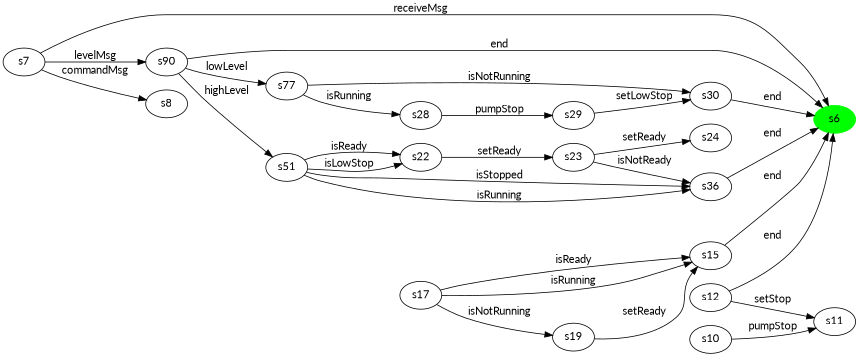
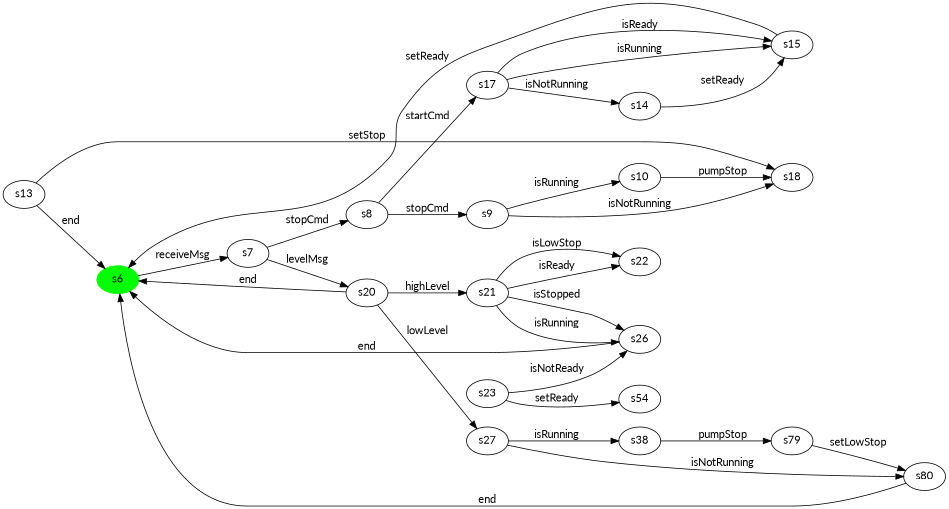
  digraph {
    fontname=Lato
    rankdir=LR
    node [fontname=Lato]
    edge [fontname=Lato]
    n1 [color=green label=s6 style=filled]
    n2 [label=s7]
-   n3 [label=s90]
+   n3 [label=s20]
    n4 [label=s8]
-   n5 [label=s77]
-   n6 [label=s51]
+   n5 [label=s27]
+   n6 [label=s21]
+   n7 [label=s9]
    n8 [label=s17]
-   n9 [label=s30]
-   n10 [label=s28]
+   n9 [label=s80]
+   n10 [label=s38]
    n11 [label=s22]
-   n12 [label=s36]
+   n12 [label=s26]
    n13 [label=s10]
-   n14 [label=s11]
+   n14 [label=s18]
    n15 [label=s15]
-   n16 [label=s19]
-   n17 [label=s12]
-   n18 [label=s29]
+   n16 [label=s14]
+   n17 [label=s13]
+   n18 [label=s79]
    n19 [label=s23]
-   n20 [label=s24]
-   n2 -> n1 [label=" receiveMsg "]
+   n20 [label=s54]
+   n1 -> n2 [label=" receiveMsg "]
    n2 -> n3 [label=" levelMsg "]
-   n2 -> n4 [label=" commandMsg "]
+   n2 -> n4 [label=" stopCmd "]
    n3 -> n1 [label=" end "]
    n3 -> n5 [label=" lowLevel "]
    n3 -> n6 [label=" highLevel "]
+   n4 -> n7 [label=" stopCmd "]
+   n4 -> n8 [label=" startCmd "]
    n5 -> n9 [label=" isNotRunning "]
    n5 -> n10 [label=" isRunning "]
    n6 -> n11 [label=" isReady "]
    n6 -> n11 [label=" isLowStop "]
    n6 -> n12 [label=" isStopped "]
    n6 -> n12 [label=" isRunning "]
+   n7 -> n13 [label=" isRunning "]
+   n7 -> n14 [label=" isNotRunning "]
    n8 -> n15 [label=" isReady "]
    n8 -> n15 [label=" isRunning "]
    n8 -> n16 [label=" isNotRunning "]
    n9 -> n1 [label=" end "]
    n10 -> n18 [label=" pumpStop "]
-   n11 -> n19 [label=" setReady "]
    n12 -> n1 [label=" end "]
    n13 -> n14 [label=" pumpStop "]
-   n15 -> n1 [label=" end "]
+   n15 -> n1 [label=" setReady "]
    n16 -> n15 [label=" setReady "]
    n17 -> n1 [label=" end "]
    n17 -> n14 [label=" setStop "]
    n18 -> n9 [label=" setLowStop "]
    n19 -> n12 [label=" isNotReady "]
    n19 -> n20 [label=" setReady "]
  }
